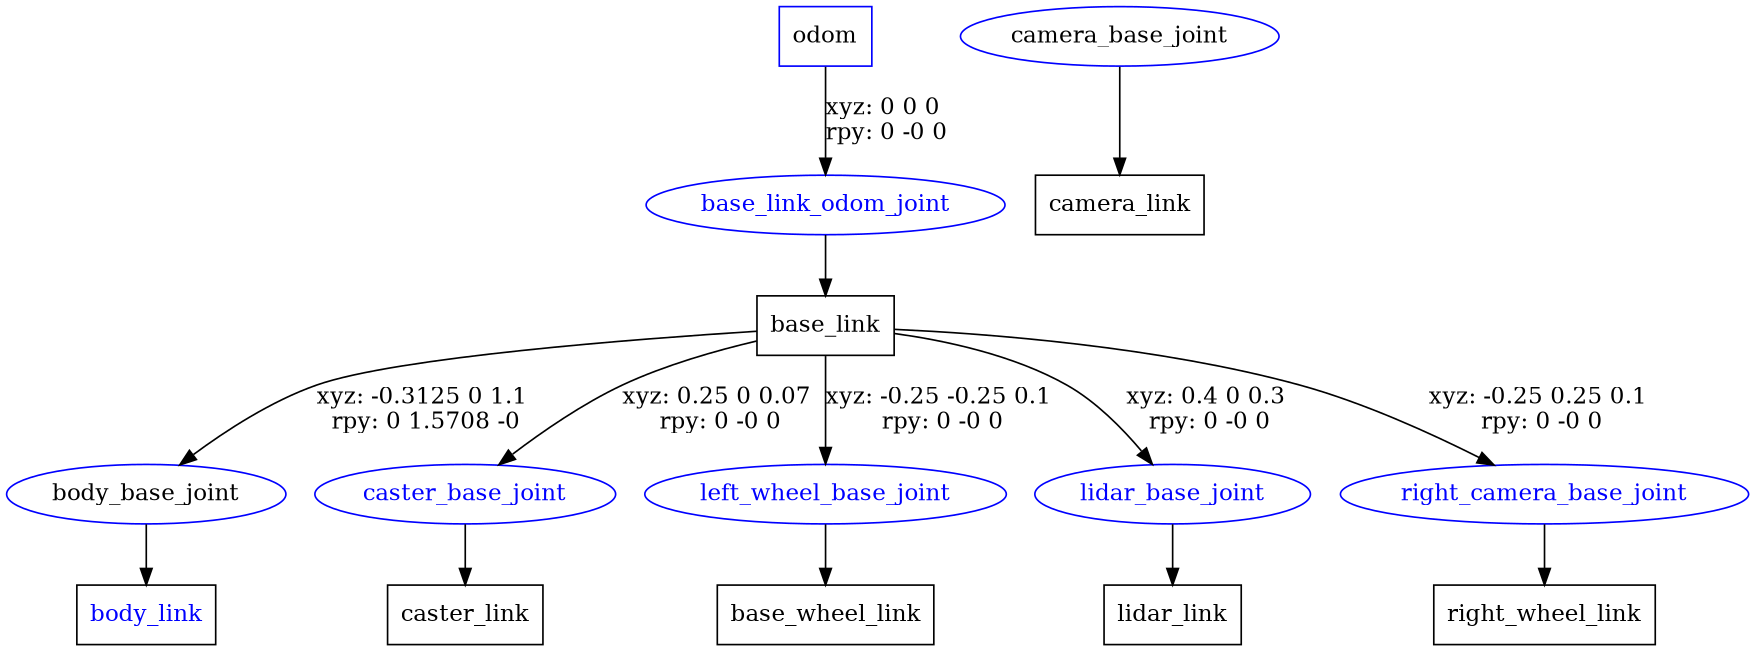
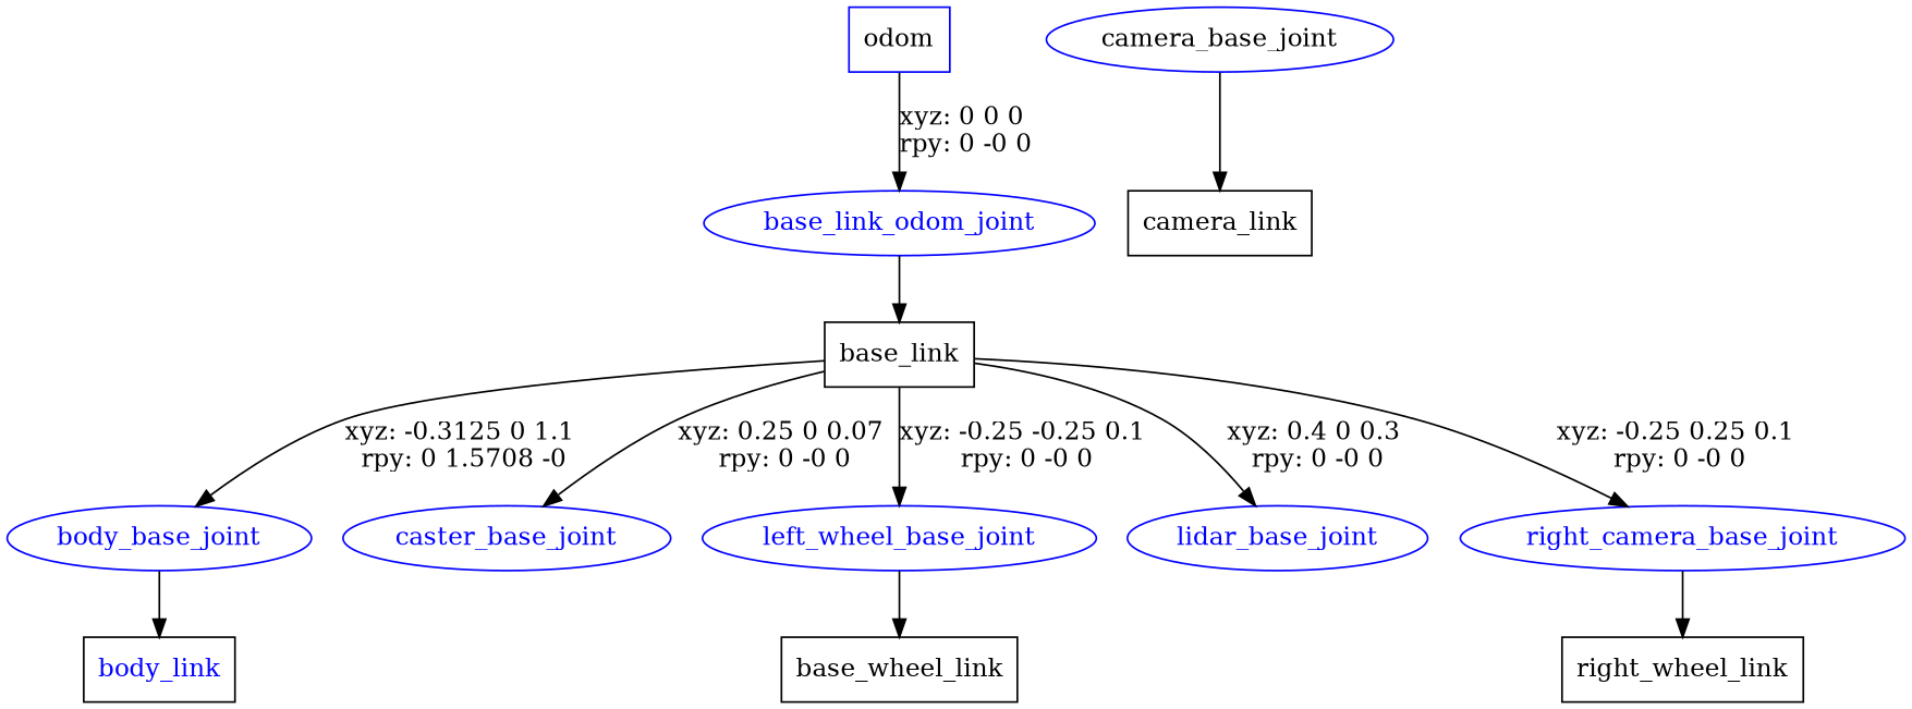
  digraph {
    node [color=blue shape=box]
    n1 [label=odom]
    base_link_odom_joint [fontcolor=blue shape=ellipse]
    n3 [label=base_link color=""]
-   body_base_joint [fontcolor=black shape=ellipse]
+   body_base_joint [fontcolor=blue shape=ellipse]
    caster_base_joint [fontcolor=blue shape=ellipse]
    left_wheel_base_joint [fontcolor=blue shape=ellipse]
    lidar_base_joint [fontcolor=blue shape=ellipse]
    n8 [fontcolor=blue label=right_camera_base_joint shape=ellipse]
    n9 [fontcolor=blue label=body_link color=""]
    camera_base_joint [fontcolor=black shape=ellipse]
    n11 [label=camera_link color=""]
-   n12 [label=caster_link color=""]
    n13 [label=base_wheel_link color=""]
-   n14 [label=lidar_link color=""]
    n15 [label=right_wheel_link color=""]
    n1 -> base_link_odom_joint [label="xyz: 0 0 0 \nrpy: 0 -0 0"]
    base_link_odom_joint -> n3
    n3 -> body_base_joint [label="xyz: -0.3125 0 1.1 \nrpy: 0 1.5708 -0"]
    n3 -> caster_base_joint [label="xyz: 0.25 0 0.07 \nrpy: 0 -0 0"]
    n3 -> left_wheel_base_joint [label="xyz: -0.25 -0.25 0.1 \nrpy: 0 -0 0"]
    n3 -> lidar_base_joint [label="xyz: 0.4 0 0.3 \nrpy: 0 -0 0"]
    n3 -> n8 [label="xyz: -0.25 0.25 0.1 \nrpy: 0 -0 0"]
    body_base_joint -> n9
-   caster_base_joint -> n12
    left_wheel_base_joint -> n13
-   lidar_base_joint -> n14
    n8 -> n15
    camera_base_joint -> n11
  }
